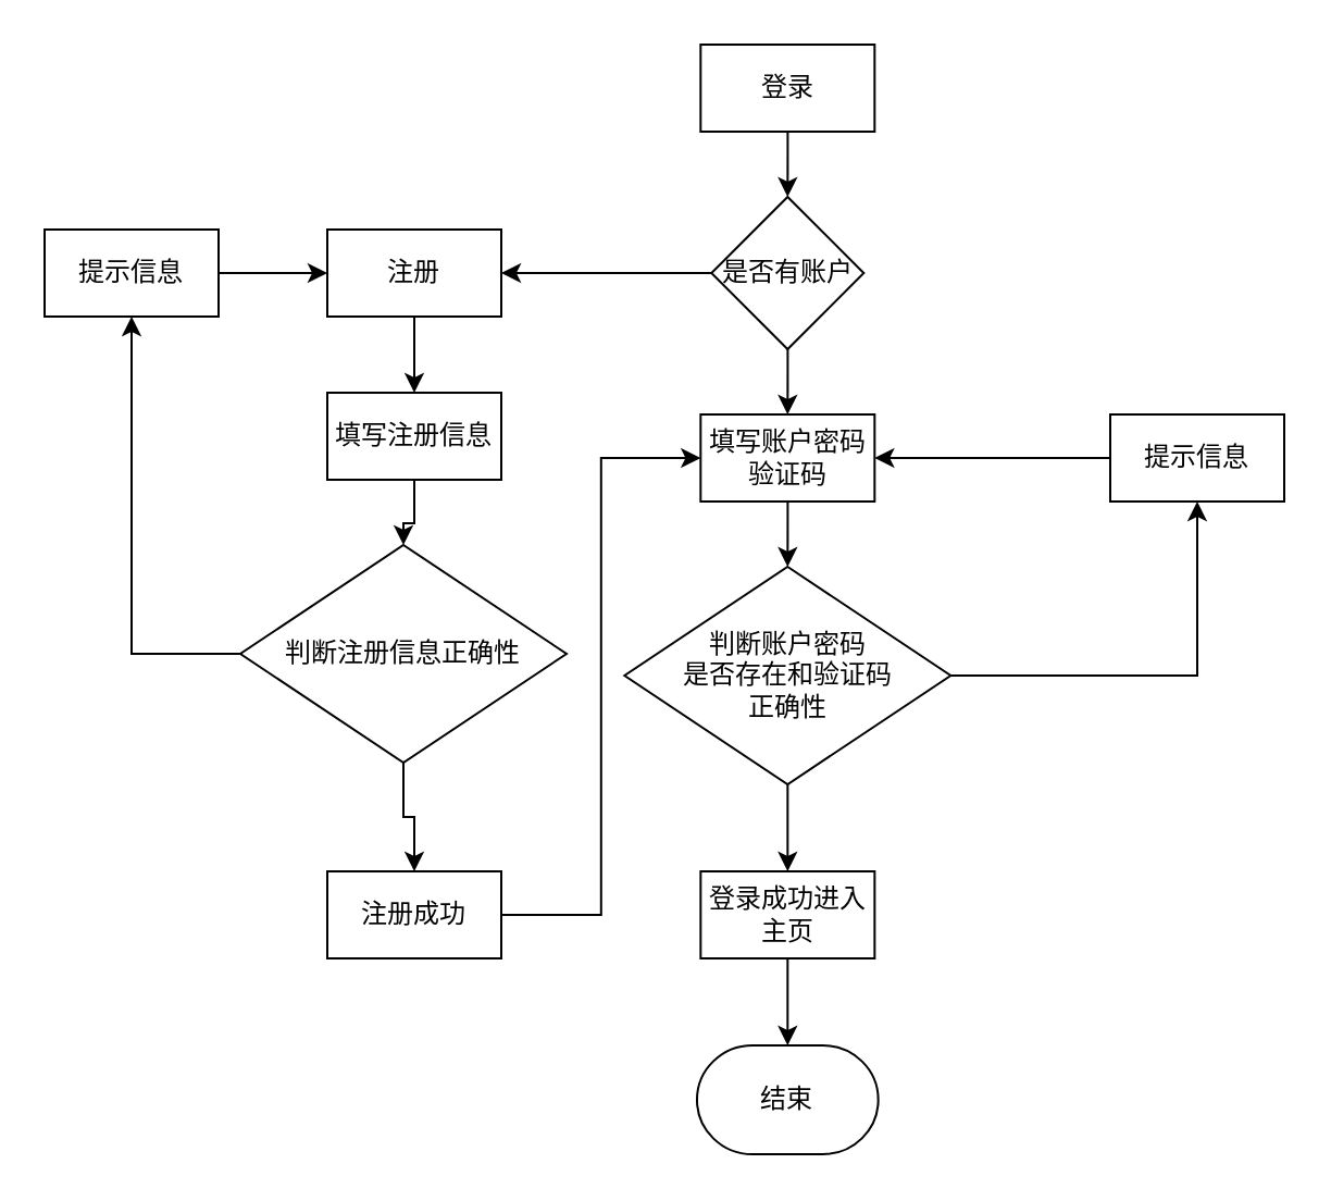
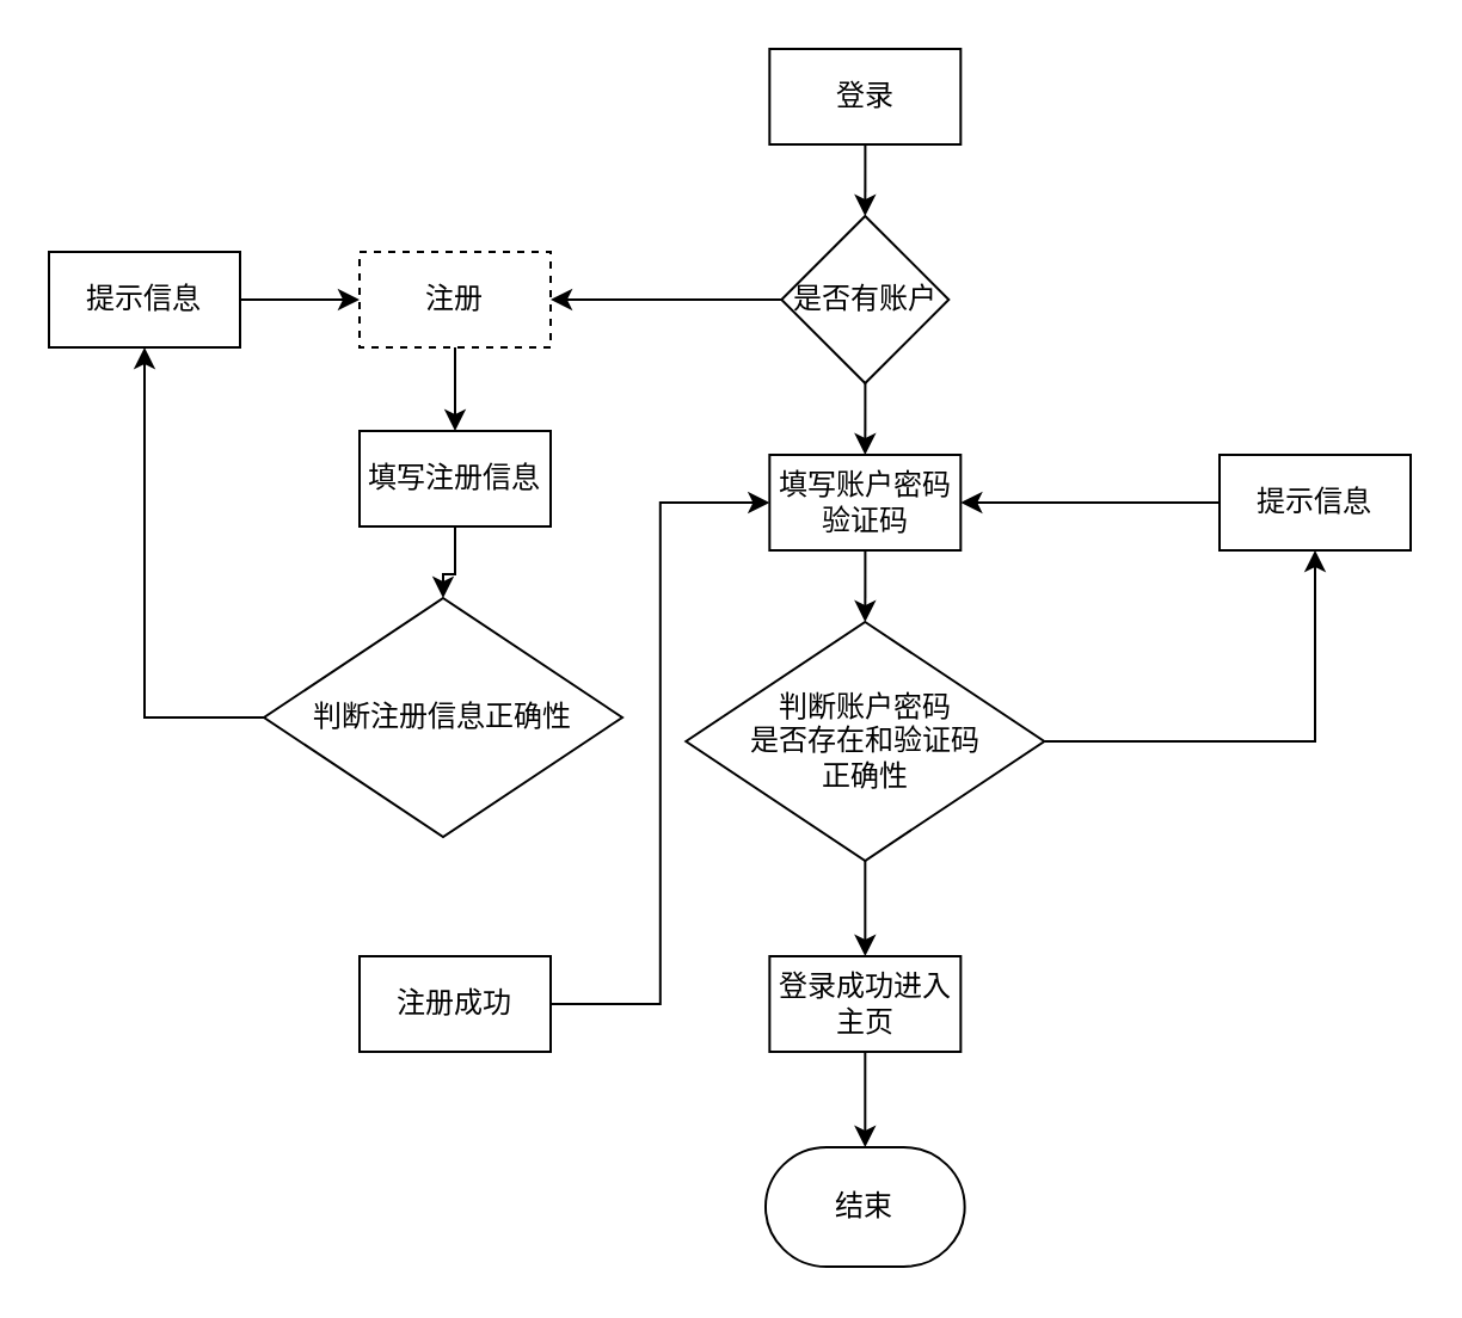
  <mxCell id="0" />
  <mxCell id="1" parent="0" />
  <mxCell id="2" style="edgeStyle=orthogonalEdgeStyle;rounded=0;orthogonalLoop=1;jettySize=auto;html=1;entryX=0.5;entryY=0;entryDx=0;entryDy=0;entryPerimeter=0;" edge="1" parent="1" source="3" target="6"><mxGeometry relative="1" as="geometry" /></mxCell>
  <mxCell id="3" value="登录" style="rounded=0;whiteSpace=wrap;html=1;" vertex="1" parent="1"><mxGeometry x="321.66" y="20" width="80" height="40" as="geometry" /></mxCell>
  <mxCell id="4" style="edgeStyle=orthogonalEdgeStyle;rounded=0;orthogonalLoop=1;jettySize=auto;html=1;entryX=0.5;entryY=0;entryDx=0;entryDy=0;" edge="1" parent="1" source="6" target="8"><mxGeometry relative="1" as="geometry" /></mxCell>
  <mxCell id="5" style="edgeStyle=orthogonalEdgeStyle;rounded=0;orthogonalLoop=1;jettySize=auto;html=1;entryX=1;entryY=0.5;entryDx=0;entryDy=0;" edge="1" parent="1" source="6" target="17"><mxGeometry relative="1" as="geometry" /></mxCell>
  <mxCell id="6" value="是否有账户" style="strokeWidth=1;html=1;shape=mxgraph.flowchart.decision;whiteSpace=wrap;" vertex="1" parent="1"><mxGeometry x="326.66" y="90" width="70" height="70" as="geometry" /></mxCell>
  <mxCell id="7" style="edgeStyle=orthogonalEdgeStyle;rounded=0;orthogonalLoop=1;jettySize=auto;html=1;entryX=0.5;entryY=0;entryDx=0;entryDy=0;entryPerimeter=0;" edge="1" parent="1" source="8" target="11"><mxGeometry relative="1" as="geometry" /></mxCell>
  <mxCell id="8" value="填写账户密码验证码" style="rounded=0;whiteSpace=wrap;html=1;" vertex="1" parent="1"><mxGeometry x="321.66" y="190" width="80" height="40" as="geometry" /></mxCell>
  <mxCell id="9" style="edgeStyle=orthogonalEdgeStyle;rounded=0;orthogonalLoop=1;jettySize=auto;html=1;entryX=0.5;entryY=1;entryDx=0;entryDy=0;" edge="1" parent="1" source="11" target="13"><mxGeometry relative="1" as="geometry" /></mxCell>
  <mxCell id="10" style="edgeStyle=orthogonalEdgeStyle;rounded=0;orthogonalLoop=1;jettySize=auto;html=1;entryX=0.5;entryY=0;entryDx=0;entryDy=0;" edge="1" parent="1" source="11" target="15"><mxGeometry relative="1" as="geometry" /></mxCell>
  <mxCell id="11" value="判断账户密码&lt;br&gt;是否存在和验证码&lt;br&gt;正确性" style="strokeWidth=1;html=1;shape=mxgraph.flowchart.decision;whiteSpace=wrap;" vertex="1" parent="1"><mxGeometry x="286.66" y="260" width="150" height="100" as="geometry" /></mxCell>
  <mxCell id="12" style="edgeStyle=orthogonalEdgeStyle;rounded=0;orthogonalLoop=1;jettySize=auto;html=1;" edge="1" parent="1" source="13" target="8"><mxGeometry relative="1" as="geometry" /></mxCell>
  <mxCell id="13" value="提示信息" style="rounded=0;whiteSpace=wrap;html=1;" vertex="1" parent="1"><mxGeometry x="510" y="190" width="80" height="40" as="geometry" /></mxCell>
  <mxCell id="14" style="edgeStyle=orthogonalEdgeStyle;rounded=0;orthogonalLoop=1;jettySize=auto;html=1;entryX=0.5;entryY=0;entryDx=0;entryDy=0;entryPerimeter=0;" edge="1" parent="1" source="15" target="27"><mxGeometry relative="1" as="geometry" /></mxCell>
  <mxCell id="15" value="登录成功进入主页" style="rounded=0;whiteSpace=wrap;html=1;" vertex="1" parent="1"><mxGeometry x="321.67" y="400" width="80" height="40" as="geometry" /></mxCell>
  <mxCell id="16" style="edgeStyle=orthogonalEdgeStyle;rounded=0;orthogonalLoop=1;jettySize=auto;html=1;entryX=0.5;entryY=0;entryDx=0;entryDy=0;" edge="1" parent="1" source="17" target="19"><mxGeometry relative="1" as="geometry" /></mxCell>
- <mxCell id="17" value="注册" style="rounded=0;whiteSpace=wrap;html=1;" vertex="1" parent="1"><mxGeometry x="150" y="105" width="80" height="40" as="geometry" /></mxCell>
+ <mxCell id="17" value="注册" style="rounded=0;whiteSpace=wrap;html=1;dashed=1;" vertex="1" parent="1"><mxGeometry x="150" y="105" width="80" height="40" as="geometry" /></mxCell>
  <mxCell id="18" style="edgeStyle=orthogonalEdgeStyle;rounded=0;orthogonalLoop=1;jettySize=auto;html=1;entryX=0.5;entryY=0;entryDx=0;entryDy=0;entryPerimeter=0;" edge="1" parent="1" source="19" target="22"><mxGeometry relative="1" as="geometry" /></mxCell>
  <mxCell id="19" value="填写注册信息" style="rounded=0;whiteSpace=wrap;html=1;" vertex="1" parent="1"><mxGeometry x="150" y="180" width="80" height="40" as="geometry" /></mxCell>
  <mxCell id="20" style="edgeStyle=orthogonalEdgeStyle;rounded=0;orthogonalLoop=1;jettySize=auto;html=1;" edge="1" parent="1" source="22" target="26"><mxGeometry relative="1" as="geometry"><mxPoint x="70" y="140" as="targetPoint" /></mxGeometry></mxCell>
- <mxCell id="21" style="edgeStyle=orthogonalEdgeStyle;rounded=0;orthogonalLoop=1;jettySize=auto;html=1;entryX=0.5;entryY=0;entryDx=0;entryDy=0;" edge="1" parent="1" source="22" target="24"><mxGeometry relative="1" as="geometry" /></mxCell>
  <mxCell id="22" value="判断注册信息正确性" style="strokeWidth=1;html=1;shape=mxgraph.flowchart.decision;whiteSpace=wrap;" vertex="1" parent="1"><mxGeometry x="110" y="250" width="150" height="100" as="geometry" /></mxCell>
  <mxCell id="23" style="edgeStyle=orthogonalEdgeStyle;rounded=0;orthogonalLoop=1;jettySize=auto;html=1;entryX=0;entryY=0.5;entryDx=0;entryDy=0;" edge="1" parent="1" source="24" target="8"><mxGeometry relative="1" as="geometry" /></mxCell>
  <mxCell id="24" value="注册成功" style="rounded=0;whiteSpace=wrap;html=1;" vertex="1" parent="1"><mxGeometry x="150" y="400" width="80" height="40" as="geometry" /></mxCell>
  <mxCell id="25" style="edgeStyle=orthogonalEdgeStyle;rounded=0;orthogonalLoop=1;jettySize=auto;html=1;" edge="1" parent="1" source="26" target="17"><mxGeometry relative="1" as="geometry" /></mxCell>
  <mxCell id="26" value="提示信息" style="rounded=0;whiteSpace=wrap;html=1;" vertex="1" parent="1"><mxGeometry x="20" y="105" width="80" height="40" as="geometry" /></mxCell>
  <mxCell id="27" value="结束" style="strokeWidth=1;html=1;shape=mxgraph.flowchart.terminator;whiteSpace=wrap;" vertex="1" parent="1"><mxGeometry x="319.99" y="480" width="83.33" height="50" as="geometry" /></mxCell>
